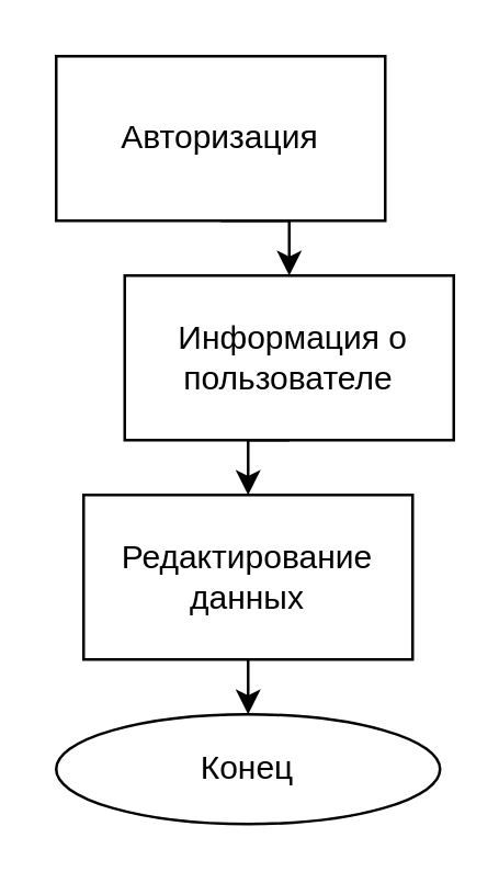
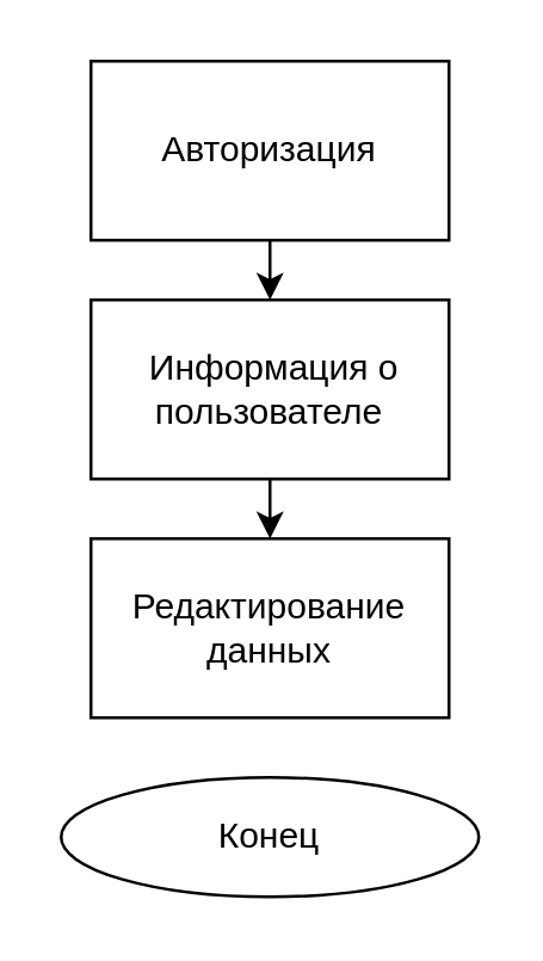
  <mxCell id="0" />
  <mxCell id="1" parent="0" />
  <mxCell id="2" style="edgeStyle=orthogonalEdgeStyle;rounded=0;orthogonalLoop=1;jettySize=auto;html=1;exitX=0.5;exitY=1;exitDx=0;exitDy=0;entryX=0.5;entryY=0;entryDx=0;entryDy=0;" edge="1" parent="1" source="3" target="6"><mxGeometry relative="1" as="geometry" /></mxCell>
- <mxCell id="3" value="Авторизация" style="rounded=0;whiteSpace=wrap;html=1;" vertex="1" parent="1"><mxGeometry x="20" y="20" width="120" height="60" as="geometry" /></mxCell>
+ <mxCell id="3" value="Авторизация" style="rounded=0;whiteSpace=wrap;html=1;" vertex="1" parent="1"><mxGeometry x="30" y="20" width="120" height="60" as="geometry" /></mxCell>
  <mxCell id="4" value="Конец" style="ellipse;whiteSpace=wrap;html=1;" vertex="1" parent="1"><mxGeometry x="20" y="260" width="140" height="40" as="geometry" /></mxCell>
  <mxCell id="5" style="edgeStyle=orthogonalEdgeStyle;rounded=0;orthogonalLoop=1;jettySize=auto;html=1;exitX=0.5;exitY=1;exitDx=0;exitDy=0;entryX=0.5;entryY=0;entryDx=0;entryDy=0;" edge="1" parent="1" source="6" target="8"><mxGeometry relative="1" as="geometry" /></mxCell>
- <mxCell id="6" value="&amp;nbsp;Информация о пользователе" style="rounded=0;whiteSpace=wrap;html=1;" vertex="1" parent="1"><mxGeometry x="45" y="100" width="120" height="60" as="geometry" /></mxCell>
- <mxCell id="7" style="edgeStyle=orthogonalEdgeStyle;rounded=0;orthogonalLoop=1;jettySize=auto;html=1;exitX=0.5;exitY=1;exitDx=0;exitDy=0;entryX=0.5;entryY=0;entryDx=0;entryDy=0;" edge="1" parent="1" source="8" target="4"><mxGeometry relative="1" as="geometry" /></mxCell>
+ <mxCell id="6" value="&amp;nbsp;Информация о пользователе" style="rounded=0;whiteSpace=wrap;html=1;" vertex="1" parent="1"><mxGeometry x="30" y="100" width="120" height="60" as="geometry" /></mxCell>
  <mxCell id="8" value="Редактирование данных" style="rounded=0;whiteSpace=wrap;html=1;" vertex="1" parent="1"><mxGeometry x="30" y="180" width="120" height="60" as="geometry" /></mxCell>
